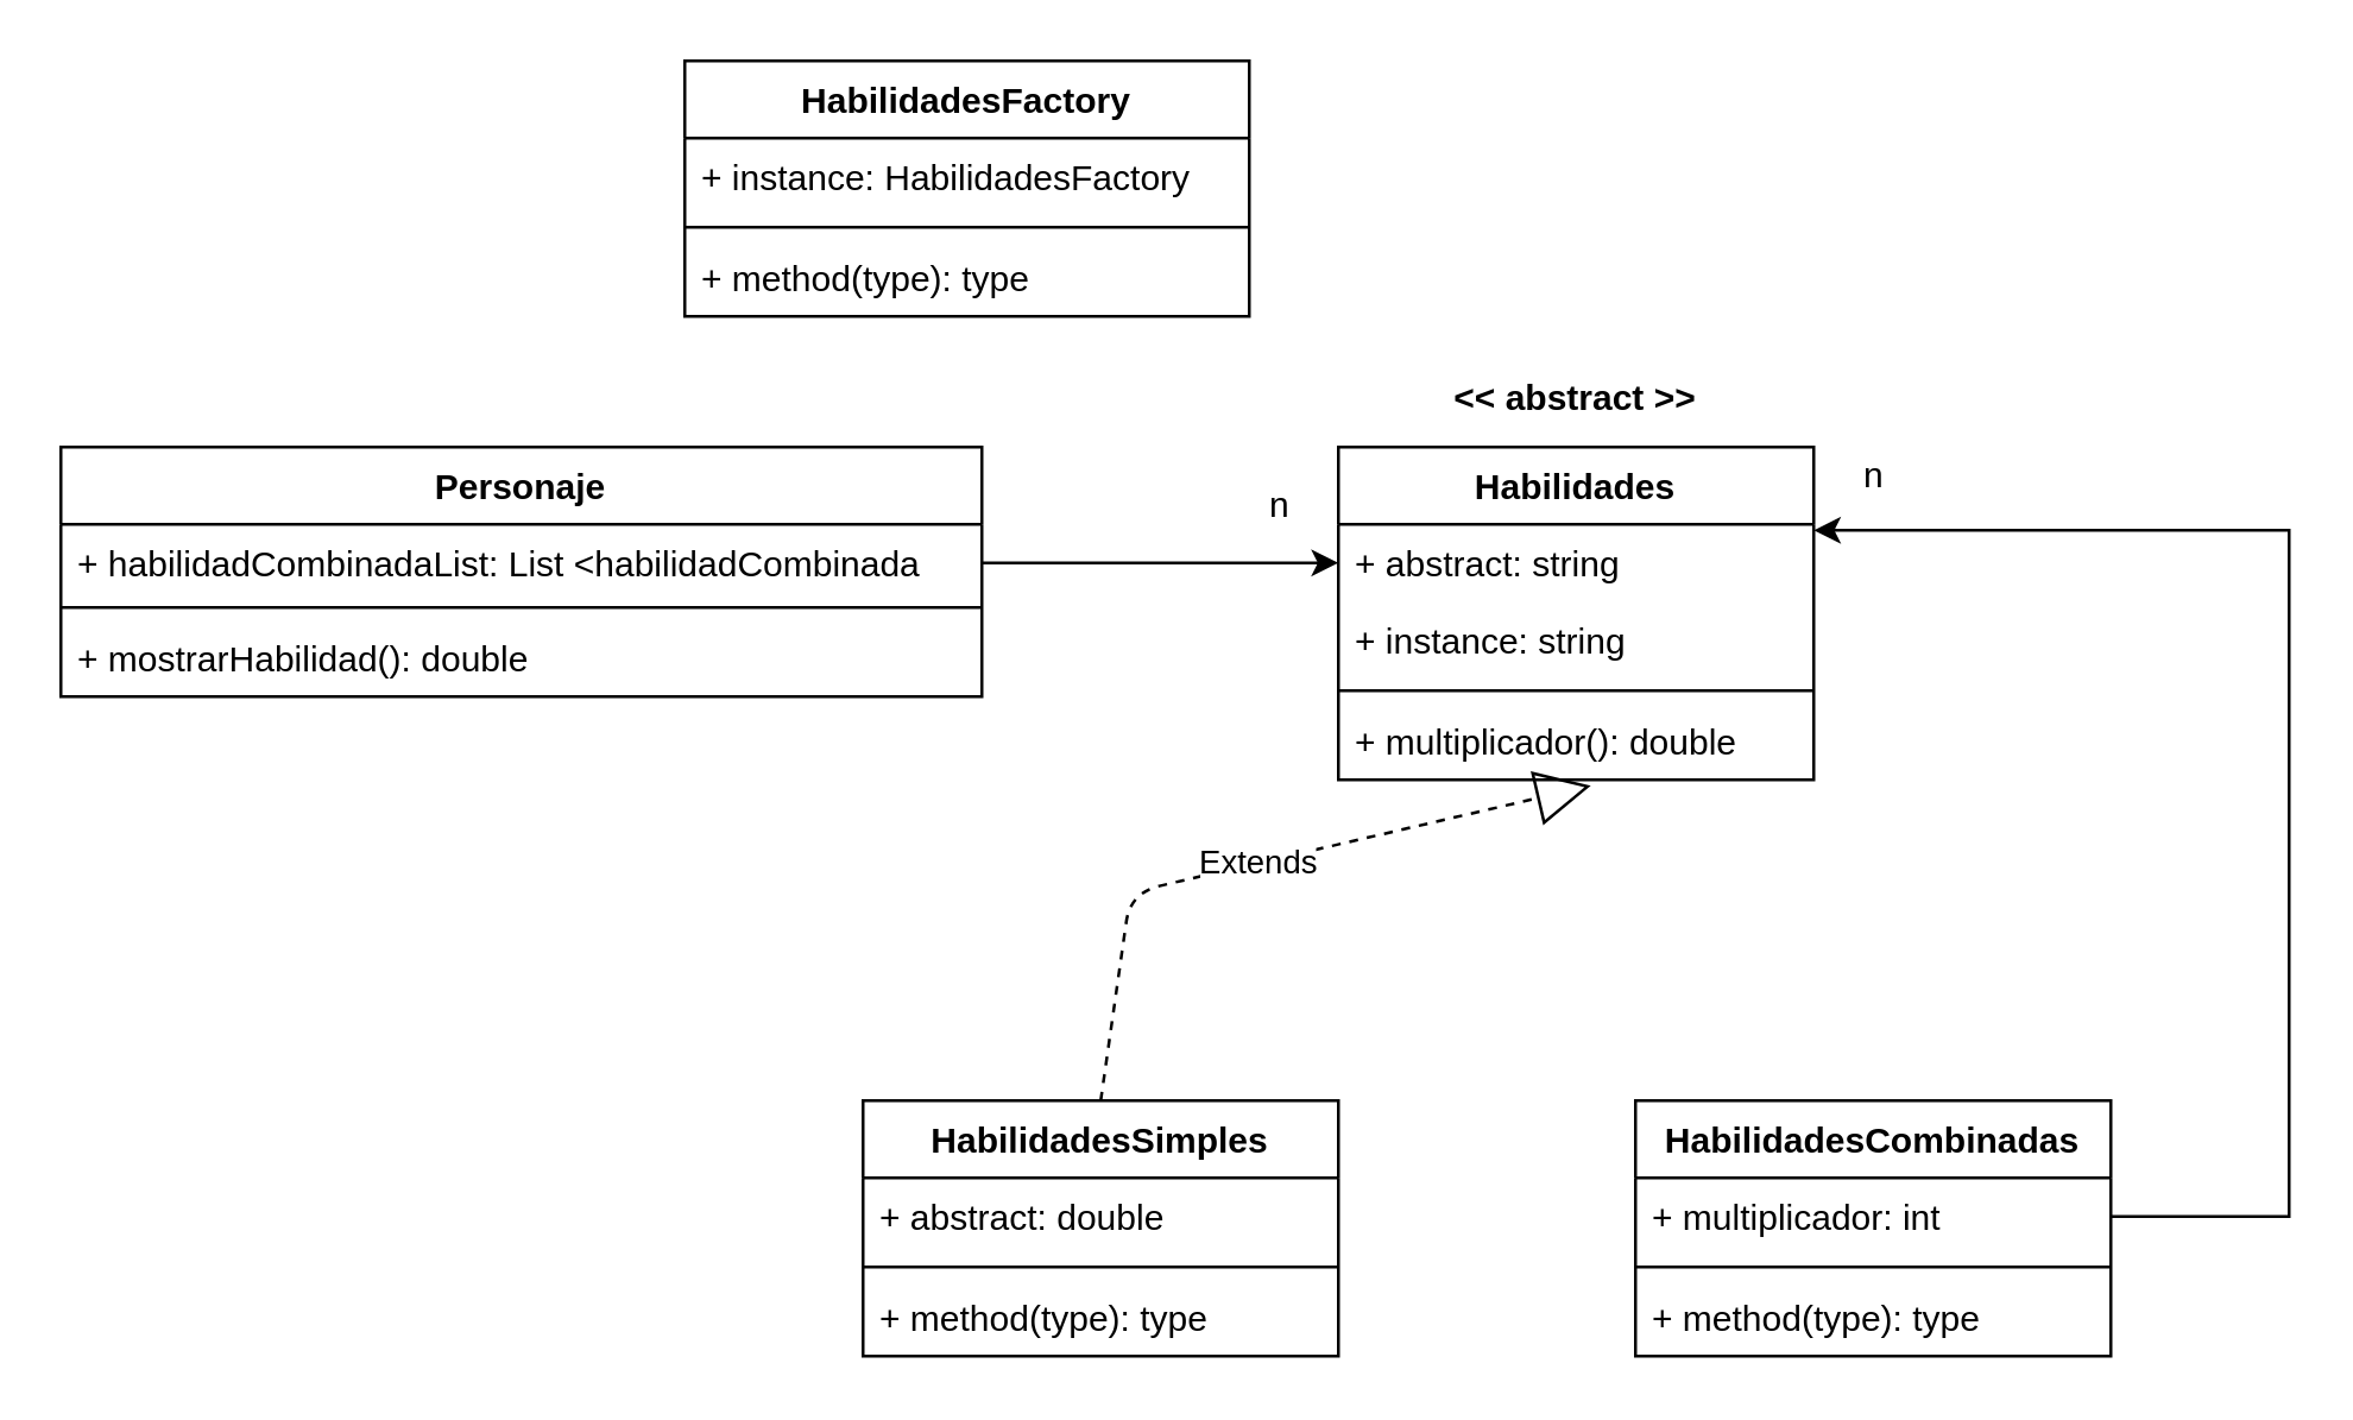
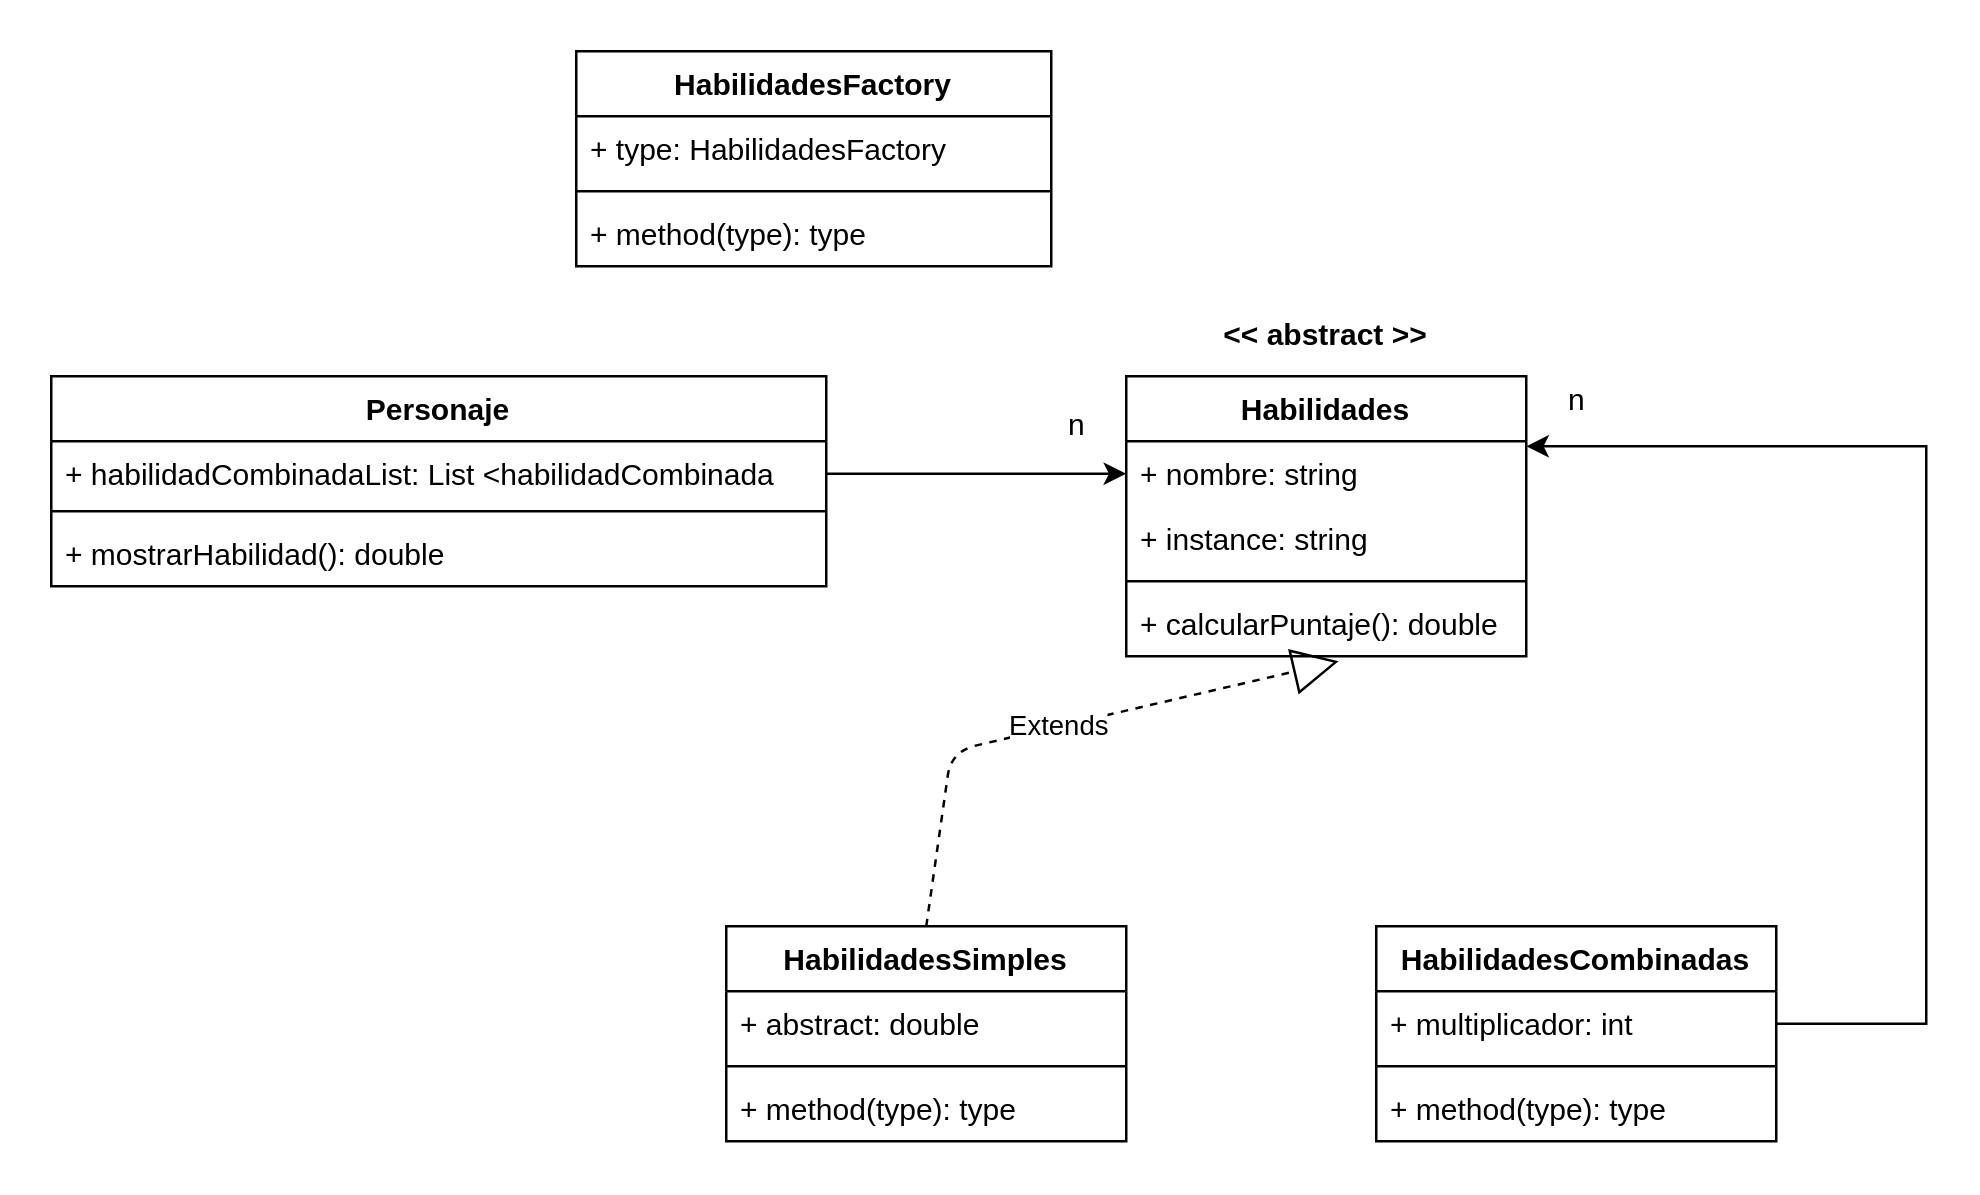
  <mxCell id="0" />
  <mxCell id="1" parent="0" />
  <mxCell id="2" value="Habilidades" style="swimlane;fontStyle=1;align=center;verticalAlign=top;childLayout=stackLayout;horizontal=1;startSize=26;horizontalStack=0;resizeParent=1;resizeParentMax=0;resizeLast=0;collapsible=1;marginBottom=0;" vertex="1" parent="1"><mxGeometry x="450" y="150" width="160" height="112" as="geometry" /></mxCell>
- <mxCell id="3" value="+ abstract: string&#10;" style="text;strokeColor=none;fillColor=none;align=left;verticalAlign=top;spacingLeft=4;spacingRight=4;overflow=hidden;rotatable=0;points=[[0,0.5],[1,0.5]];portConstraint=eastwest;" vertex="1" parent="2"><mxGeometry y="26" width="160" height="26" as="geometry" /></mxCell>
+ <mxCell id="3" value="+ nombre: string&#10;" style="text;strokeColor=none;fillColor=none;align=left;verticalAlign=top;spacingLeft=4;spacingRight=4;overflow=hidden;rotatable=0;points=[[0,0.5],[1,0.5]];portConstraint=eastwest;" vertex="1" parent="2"><mxGeometry y="26" width="160" height="26" as="geometry" /></mxCell>
  <mxCell id="4" value="+ instance: string&#10;" style="text;strokeColor=none;fillColor=none;align=left;verticalAlign=top;spacingLeft=4;spacingRight=4;overflow=hidden;rotatable=0;points=[[0,0.5],[1,0.5]];portConstraint=eastwest;" vertex="1" parent="2"><mxGeometry y="52" width="160" height="26" as="geometry" /></mxCell>
  <mxCell id="5" value="" style="line;strokeWidth=1;fillColor=none;align=left;verticalAlign=middle;spacingTop=-1;spacingLeft=3;spacingRight=3;rotatable=0;labelPosition=right;points=[];portConstraint=eastwest;" vertex="1" parent="2"><mxGeometry y="78" width="160" height="8" as="geometry" /></mxCell>
- <mxCell id="6" value="+ multiplicador(): double" style="text;strokeColor=none;fillColor=none;align=left;verticalAlign=top;spacingLeft=4;spacingRight=4;overflow=hidden;rotatable=0;points=[[0,0.5],[1,0.5]];portConstraint=eastwest;" vertex="1" parent="2"><mxGeometry y="86" width="160" height="26" as="geometry" /></mxCell>
+ <mxCell id="6" value="+ calcularPuntaje(): double" style="text;strokeColor=none;fillColor=none;align=left;verticalAlign=top;spacingLeft=4;spacingRight=4;overflow=hidden;rotatable=0;points=[[0,0.5],[1,0.5]];portConstraint=eastwest;" vertex="1" parent="2"><mxGeometry y="86" width="160" height="26" as="geometry" /></mxCell>
  <mxCell id="7" value="HabilidadesSimples" style="swimlane;fontStyle=1;align=center;verticalAlign=top;childLayout=stackLayout;horizontal=1;startSize=26;horizontalStack=0;resizeParent=1;resizeParentMax=0;resizeLast=0;collapsible=1;marginBottom=0;" vertex="1" parent="1"><mxGeometry x="290" y="370" width="160" height="86" as="geometry" /></mxCell>
  <mxCell id="8" value="+ abstract: double" style="text;strokeColor=none;fillColor=none;align=left;verticalAlign=top;spacingLeft=4;spacingRight=4;overflow=hidden;rotatable=0;points=[[0,0.5],[1,0.5]];portConstraint=eastwest;" vertex="1" parent="7"><mxGeometry y="26" width="160" height="26" as="geometry" /></mxCell>
  <mxCell id="9" value="" style="line;strokeWidth=1;fillColor=none;align=left;verticalAlign=middle;spacingTop=-1;spacingLeft=3;spacingRight=3;rotatable=0;labelPosition=right;points=[];portConstraint=eastwest;" vertex="1" parent="7"><mxGeometry y="52" width="160" height="8" as="geometry" /></mxCell>
  <mxCell id="10" value="+ method(type): type" style="text;strokeColor=none;fillColor=none;align=left;verticalAlign=top;spacingLeft=4;spacingRight=4;overflow=hidden;rotatable=0;points=[[0,0.5],[1,0.5]];portConstraint=eastwest;" vertex="1" parent="7"><mxGeometry y="60" width="160" height="26" as="geometry" /></mxCell>
  <mxCell id="11" value="&lt;&lt; abstract &gt;&gt;" style="text;align=center;fontStyle=1;verticalAlign=middle;spacingLeft=3;spacingRight=3;strokeColor=none;rotatable=0;points=[[0,0.5],[1,0.5]];portConstraint=eastwest;" vertex="1" parent="1"><mxGeometry x="490" y="120" width="80" height="26" as="geometry" /></mxCell>
  <mxCell id="12" value="HabilidadesCombinadas" style="swimlane;fontStyle=1;align=center;verticalAlign=top;childLayout=stackLayout;horizontal=1;startSize=26;horizontalStack=0;resizeParent=1;resizeParentMax=0;resizeLast=0;collapsible=1;marginBottom=0;" vertex="1" parent="1"><mxGeometry x="550" y="370" width="160" height="86" as="geometry" /></mxCell>
  <mxCell id="13" value="+ multiplicador: int" style="text;strokeColor=none;fillColor=none;align=left;verticalAlign=top;spacingLeft=4;spacingRight=4;overflow=hidden;rotatable=0;points=[[0,0.5],[1,0.5]];portConstraint=eastwest;" vertex="1" parent="12"><mxGeometry y="26" width="160" height="26" as="geometry" /></mxCell>
  <mxCell id="14" value="" style="line;strokeWidth=1;fillColor=none;align=left;verticalAlign=middle;spacingTop=-1;spacingLeft=3;spacingRight=3;rotatable=0;labelPosition=right;points=[];portConstraint=eastwest;" vertex="1" parent="12"><mxGeometry y="52" width="160" height="8" as="geometry" /></mxCell>
  <mxCell id="15" value="+ method(type): type" style="text;strokeColor=none;fillColor=none;align=left;verticalAlign=top;spacingLeft=4;spacingRight=4;overflow=hidden;rotatable=0;points=[[0,0.5],[1,0.5]];portConstraint=eastwest;" vertex="1" parent="12"><mxGeometry y="60" width="160" height="26" as="geometry" /></mxCell>
  <mxCell id="16" value="Personaje" style="swimlane;fontStyle=1;align=center;verticalAlign=top;childLayout=stackLayout;horizontal=1;startSize=26;horizontalStack=0;resizeParent=1;resizeParentMax=0;resizeLast=0;collapsible=1;marginBottom=0;" vertex="1" parent="1"><mxGeometry x="20" y="150" width="310" height="84" as="geometry" /></mxCell>
  <mxCell id="17" value="+ habilidadCombinadaList: List &lt;habilidadCombinada" style="text;strokeColor=none;fillColor=none;align=left;verticalAlign=top;spacingLeft=4;spacingRight=4;overflow=hidden;rotatable=0;points=[[0,0.5],[1,0.5]];portConstraint=eastwest;" vertex="1" parent="16"><mxGeometry y="26" width="310" height="24" as="geometry" /></mxCell>
  <mxCell id="18" value="" style="line;strokeWidth=1;fillColor=none;align=left;verticalAlign=middle;spacingTop=-1;spacingLeft=3;spacingRight=3;rotatable=0;labelPosition=right;points=[];portConstraint=eastwest;" vertex="1" parent="16"><mxGeometry y="50" width="310" height="8" as="geometry" /></mxCell>
  <mxCell id="19" value="+ mostrarHabilidad(): double" style="text;strokeColor=none;fillColor=none;align=left;verticalAlign=top;spacingLeft=4;spacingRight=4;overflow=hidden;rotatable=0;points=[[0,0.5],[1,0.5]];portConstraint=eastwest;" vertex="1" parent="16"><mxGeometry y="58" width="310" height="26" as="geometry" /></mxCell>
  <mxCell id="20" value="Extends" style="endArrow=block;endSize=16;endFill=0;html=1;exitX=0.5;exitY=0;exitDx=0;exitDy=0;entryX=0.531;entryY=1.077;entryDx=0;entryDy=0;entryPerimeter=0;dashed=1;" edge="1" parent="1" source="7" target="6"><mxGeometry width="160" relative="1" as="geometry"><mxPoint x="280" y="250" as="sourcePoint" /><mxPoint x="440" y="250" as="targetPoint" /><Array as="points"><mxPoint x="380" y="300" /></Array></mxGeometry></mxCell>
  <mxCell id="21" style="edgeStyle=orthogonalEdgeStyle;rounded=0;orthogonalLoop=1;jettySize=auto;html=1;exitX=1;exitY=0.5;exitDx=0;exitDy=0;" edge="1" parent="1" source="13"><mxGeometry relative="1" as="geometry"><mxPoint x="610" y="178" as="targetPoint" /><Array as="points"><mxPoint x="770" y="409" /><mxPoint x="770" y="178" /></Array></mxGeometry></mxCell>
  <mxCell id="22" style="edgeStyle=orthogonalEdgeStyle;rounded=0;orthogonalLoop=1;jettySize=auto;html=1;entryX=0;entryY=0.5;entryDx=0;entryDy=0;" edge="1" parent="1" source="17" target="3"><mxGeometry relative="1" as="geometry"><Array as="points"><mxPoint x="370" y="189" /><mxPoint x="370" y="189" /></Array></mxGeometry></mxCell>
  <mxCell id="23" value="HabilidadesFactory" style="swimlane;fontStyle=1;align=center;verticalAlign=top;childLayout=stackLayout;horizontal=1;startSize=26;horizontalStack=0;resizeParent=1;resizeParentMax=0;resizeLast=0;collapsible=1;marginBottom=0;" vertex="1" parent="1"><mxGeometry x="230" y="20" width="190" height="86" as="geometry" /></mxCell>
- <mxCell id="24" value="+ instance: HabilidadesFactory" style="text;strokeColor=none;fillColor=none;align=left;verticalAlign=top;spacingLeft=4;spacingRight=4;overflow=hidden;rotatable=0;points=[[0,0.5],[1,0.5]];portConstraint=eastwest;" vertex="1" parent="23"><mxGeometry y="26" width="190" height="26" as="geometry" /></mxCell>
+ <mxCell id="24" value="+ type: HabilidadesFactory" style="text;strokeColor=none;fillColor=none;align=left;verticalAlign=top;spacingLeft=4;spacingRight=4;overflow=hidden;rotatable=0;points=[[0,0.5],[1,0.5]];portConstraint=eastwest;" vertex="1" parent="23"><mxGeometry y="26" width="190" height="26" as="geometry" /></mxCell>
  <mxCell id="25" value="" style="line;strokeWidth=1;fillColor=none;align=left;verticalAlign=middle;spacingTop=-1;spacingLeft=3;spacingRight=3;rotatable=0;labelPosition=right;points=[];portConstraint=eastwest;" vertex="1" parent="23"><mxGeometry y="52" width="190" height="8" as="geometry" /></mxCell>
  <mxCell id="26" value="+ method(type): type" style="text;strokeColor=none;fillColor=none;align=left;verticalAlign=top;spacingLeft=4;spacingRight=4;overflow=hidden;rotatable=0;points=[[0,0.5],[1,0.5]];portConstraint=eastwest;" vertex="1" parent="23"><mxGeometry y="60" width="190" height="26" as="geometry" /></mxCell>
  <mxCell id="27" value="n" style="text;html=1;align=center;verticalAlign=middle;resizable=0;points=[];autosize=1;" vertex="1" parent="1"><mxGeometry x="420" y="160" width="20" height="20" as="geometry" /></mxCell>
  <mxCell id="28" value="n" style="text;html=1;align=center;verticalAlign=middle;resizable=0;points=[];autosize=1;" vertex="1" parent="1"><mxGeometry x="620" y="150" width="20" height="20" as="geometry" /></mxCell>
